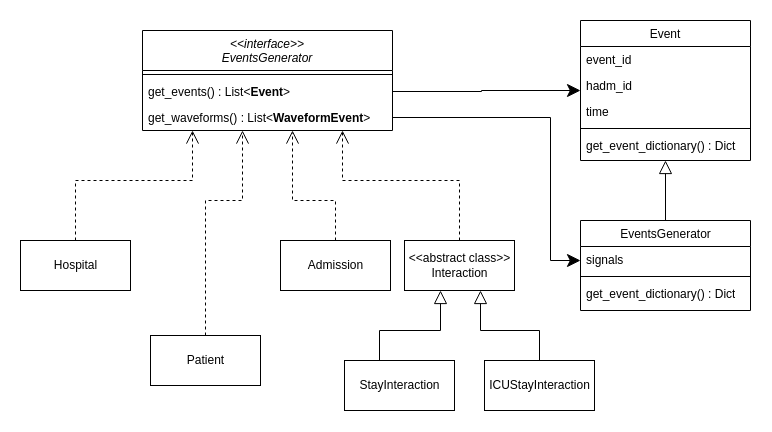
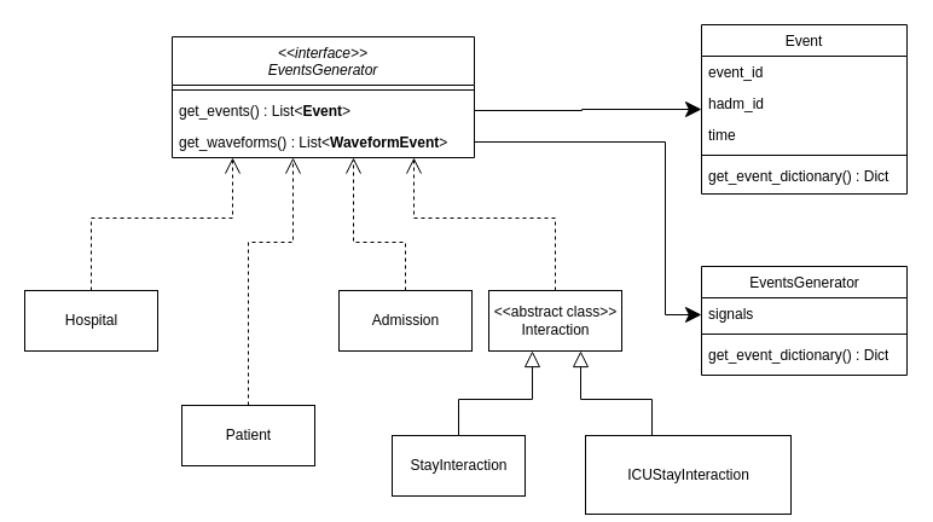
  <mxCell id="0" />
  <mxCell id="1" parent="0" />
  <mxCell id="2" value="&lt;&lt;interface&gt;&gt;&#10;EventsGenerator&#10;" style="swimlane;fontStyle=2;align=center;verticalAlign=top;childLayout=stackLayout;horizontal=1;startSize=40;horizontalStack=0;resizeParent=1;resizeLast=0;collapsible=1;marginBottom=0;rounded=0;shadow=0;strokeWidth=1;" parent="1" vertex="1"><mxGeometry x="142" y="30" width="250" height="100" as="geometry"><mxRectangle x="230" y="140" width="160" height="26" as="alternateBounds" /></mxGeometry></mxCell>
  <mxCell id="3" value="" style="line;html=1;strokeWidth=1;align=left;verticalAlign=middle;spacingTop=-1;spacingLeft=3;spacingRight=3;rotatable=0;labelPosition=right;points=[];portConstraint=eastwest;" parent="2" vertex="1"><mxGeometry y="40" width="250" height="8" as="geometry" /></mxCell>
  <mxCell id="4" value="get_events() : List&amp;lt;&lt;b&gt;Event&lt;/b&gt;&amp;gt;" style="text;align=left;verticalAlign=top;spacingLeft=4;spacingRight=4;overflow=hidden;rotatable=0;points=[[0,0.5],[1,0.5]];portConstraint=eastwest;fontStyle=0;html=1;" parent="2" vertex="1"><mxGeometry y="48" width="250" height="26" as="geometry" /></mxCell>
  <mxCell id="5" value="get_waveforms() : List&amp;lt;&lt;b&gt;WaveformEvent&lt;/b&gt;&amp;gt;" style="text;align=left;verticalAlign=top;spacingLeft=4;spacingRight=4;overflow=hidden;rotatable=0;points=[[0,0.5],[1,0.5]];portConstraint=eastwest;fontStyle=0;html=1;" vertex="1" parent="2"><mxGeometry y="74" width="250" height="26" as="geometry" /></mxCell>
  <mxCell id="6" value="Event" style="swimlane;fontStyle=0;align=center;verticalAlign=top;childLayout=stackLayout;horizontal=1;startSize=26;horizontalStack=0;resizeParent=1;resizeLast=0;collapsible=1;marginBottom=0;rounded=0;shadow=0;strokeWidth=1;" parent="1" vertex="1"><mxGeometry x="580" y="20" width="170" height="140" as="geometry"><mxRectangle x="550" y="140" width="160" height="26" as="alternateBounds" /></mxGeometry></mxCell>
  <mxCell id="7" value="event_id" style="text;align=left;verticalAlign=top;spacingLeft=4;spacingRight=4;overflow=hidden;rotatable=0;points=[[0,0.5],[1,0.5]];portConstraint=eastwest;" parent="6" vertex="1"><mxGeometry y="26" width="170" height="26" as="geometry" /></mxCell>
  <mxCell id="8" value="hadm_id" style="text;align=left;verticalAlign=top;spacingLeft=4;spacingRight=4;overflow=hidden;rotatable=0;points=[[0,0.5],[1,0.5]];portConstraint=eastwest;rounded=0;shadow=0;html=0;" parent="6" vertex="1"><mxGeometry y="52" width="170" height="26" as="geometry" /></mxCell>
  <mxCell id="9" value="time" style="text;align=left;verticalAlign=top;spacingLeft=4;spacingRight=4;overflow=hidden;rotatable=0;points=[[0,0.5],[1,0.5]];portConstraint=eastwest;rounded=0;shadow=0;html=0;" parent="6" vertex="1"><mxGeometry y="78" width="170" height="26" as="geometry" /></mxCell>
  <mxCell id="10" value="" style="line;html=1;strokeWidth=1;align=left;verticalAlign=middle;spacingTop=-1;spacingLeft=3;spacingRight=3;rotatable=0;labelPosition=right;points=[];portConstraint=eastwest;" parent="6" vertex="1"><mxGeometry y="104" width="170" height="8" as="geometry" /></mxCell>
  <mxCell id="11" value="get_event_dictionary() : Dict" style="text;align=left;verticalAlign=top;spacingLeft=4;spacingRight=4;overflow=hidden;rotatable=0;points=[[0,0.5],[1,0.5]];portConstraint=eastwest;" parent="6" vertex="1"><mxGeometry y="112" width="170" height="28" as="geometry" /></mxCell>
  <mxCell id="12" value="" style="edgeStyle=orthogonalEdgeStyle;rounded=0;orthogonalLoop=1;jettySize=auto;html=1;endSize=11;" edge="1" parent="1" source="4" target="6"><mxGeometry relative="1" as="geometry" /></mxCell>
- <mxCell id="13" style="edgeStyle=orthogonalEdgeStyle;rounded=0;orthogonalLoop=1;jettySize=auto;html=1;endArrow=block;endFill=0;strokeWidth=1;endSize=11;" edge="1" parent="1" source="14" target="6"><mxGeometry relative="1" as="geometry" /></mxCell>
  <mxCell id="14" value="EventsGenerator" style="swimlane;fontStyle=0;align=center;verticalAlign=top;childLayout=stackLayout;horizontal=1;startSize=26;horizontalStack=0;resizeParent=1;resizeLast=0;collapsible=1;marginBottom=0;rounded=0;shadow=0;strokeWidth=1;html=1;" vertex="1" parent="1"><mxGeometry x="580" y="220" width="170" height="90" as="geometry"><mxRectangle x="550" y="140" width="160" height="26" as="alternateBounds" /></mxGeometry></mxCell>
  <mxCell id="15" value="signals" style="text;align=left;verticalAlign=top;spacingLeft=4;spacingRight=4;overflow=hidden;rotatable=0;points=[[0,0.5],[1,0.5]];portConstraint=eastwest;html=1;" vertex="1" parent="14"><mxGeometry y="26" width="170" height="26" as="geometry" /></mxCell>
  <mxCell id="16" value="" style="line;html=1;strokeWidth=1;align=left;verticalAlign=middle;spacingTop=-1;spacingLeft=3;spacingRight=3;rotatable=0;labelPosition=right;points=[];portConstraint=eastwest;" vertex="1" parent="14"><mxGeometry y="52" width="170" height="8" as="geometry" /></mxCell>
  <mxCell id="17" value="get_event_dictionary() : Dict" style="text;align=left;verticalAlign=top;spacingLeft=4;spacingRight=4;overflow=hidden;rotatable=0;points=[[0,0.5],[1,0.5]];portConstraint=eastwest;html=1;" vertex="1" parent="14"><mxGeometry y="60" width="170" height="28" as="geometry" /></mxCell>
  <mxCell id="18" style="edgeStyle=orthogonalEdgeStyle;rounded=0;orthogonalLoop=1;jettySize=auto;html=1;strokeWidth=1;endArrow=classic;endFill=1;endSize=11;" edge="1" parent="1" source="5" target="14"><mxGeometry relative="1" as="geometry"><Array as="points"><mxPoint x="550" y="117" /><mxPoint x="550" y="260" /></Array></mxGeometry></mxCell>
  <mxCell id="19" style="edgeStyle=orthogonalEdgeStyle;rounded=0;orthogonalLoop=1;jettySize=auto;html=1;strokeWidth=1;endArrow=open;endFill=0;endSize=11;dashed=1;exitX=0.5;exitY=0;exitDx=0;exitDy=0;" edge="1" parent="1" source="20" target="2"><mxGeometry relative="1" as="geometry"><Array as="points"><mxPoint x="75" y="180" /><mxPoint x="192" y="180" /></Array></mxGeometry></mxCell>
  <mxCell id="20" value="Hospital" style="html=1;" vertex="1" parent="1"><mxGeometry x="20" y="240" width="110" height="50" as="geometry" /></mxCell>
  <mxCell id="21" style="edgeStyle=orthogonalEdgeStyle;rounded=0;orthogonalLoop=1;jettySize=auto;html=1;strokeWidth=1;endArrow=open;endFill=0;endSize=11;dashed=1;exitX=0.5;exitY=0;exitDx=0;exitDy=0;" edge="1" parent="1" source="22" target="2"><mxGeometry relative="1" as="geometry"><Array as="points"><mxPoint x="205" y="200" /><mxPoint x="242" y="200" /></Array></mxGeometry></mxCell>
  <mxCell id="22" value="Patient" style="html=1;" vertex="1" parent="1"><mxGeometry x="150" y="335" width="110" height="50" as="geometry" /></mxCell>
  <mxCell id="23" style="edgeStyle=orthogonalEdgeStyle;rounded=0;orthogonalLoop=1;jettySize=auto;html=1;strokeWidth=1;endArrow=open;endFill=0;endSize=11;dashed=1;exitX=0.5;exitY=0;exitDx=0;exitDy=0;" edge="1" parent="1" source="24" target="2"><mxGeometry relative="1" as="geometry"><Array as="points"><mxPoint x="335" y="200" /><mxPoint x="292" y="200" /></Array></mxGeometry></mxCell>
  <mxCell id="24" value="Admission" style="html=1;" vertex="1" parent="1"><mxGeometry x="280" y="240" width="110" height="50" as="geometry" /></mxCell>
  <mxCell id="25" style="edgeStyle=orthogonalEdgeStyle;rounded=0;orthogonalLoop=1;jettySize=auto;html=1;strokeWidth=1;endArrow=open;endFill=0;endSize=11;dashed=1;exitX=0.5;exitY=0;exitDx=0;exitDy=0;" edge="1" parent="1" source="26" target="2"><mxGeometry relative="1" as="geometry"><Array as="points"><mxPoint x="459" y="180" /><mxPoint x="342" y="180" /></Array></mxGeometry></mxCell>
  <mxCell id="26" value="&amp;lt;&amp;lt;abstract class&amp;gt;&amp;gt;&lt;br&gt;Interaction" style="html=1;" vertex="1" parent="1"><mxGeometry x="404" y="240" width="110" height="50" as="geometry" /></mxCell>
  <mxCell id="27" style="edgeStyle=orthogonalEdgeStyle;rounded=0;orthogonalLoop=1;jettySize=auto;html=1;strokeWidth=1;endArrow=block;endFill=0;endSize=11;" edge="1" parent="1" source="28" target="26"><mxGeometry relative="1" as="geometry"><Array as="points"><mxPoint x="379" y="330" /><mxPoint x="440" y="330" /></Array></mxGeometry></mxCell>
- <mxCell id="28" value="StayInteraction" style="html=1;" vertex="1" parent="1"><mxGeometry x="344" y="360" width="110" height="50" as="geometry" /></mxCell>
+ <mxCell id="28" value="StayInteraction" style="html=1;" vertex="1" parent="1"><mxGeometry x="324" y="360" width="110" height="50" as="geometry" /></mxCell>
  <mxCell id="29" style="edgeStyle=orthogonalEdgeStyle;rounded=0;orthogonalLoop=1;jettySize=auto;html=1;strokeWidth=1;endArrow=block;endFill=0;endSize=11;" edge="1" parent="1" source="30" target="26"><mxGeometry relative="1" as="geometry"><Array as="points"><mxPoint x="539" y="330" /><mxPoint x="480" y="330" /></Array></mxGeometry></mxCell>
- <mxCell id="30" value="ICUStayInteraction" style="html=1;" vertex="1" parent="1"><mxGeometry x="484" y="360" width="110" height="50" as="geometry" /></mxCell>
+ <mxCell id="30" value="ICUStayInteraction" style="html=1;" vertex="1" parent="1"><mxGeometry x="484" y="360" width="170" height="65" as="geometry" /></mxCell>
